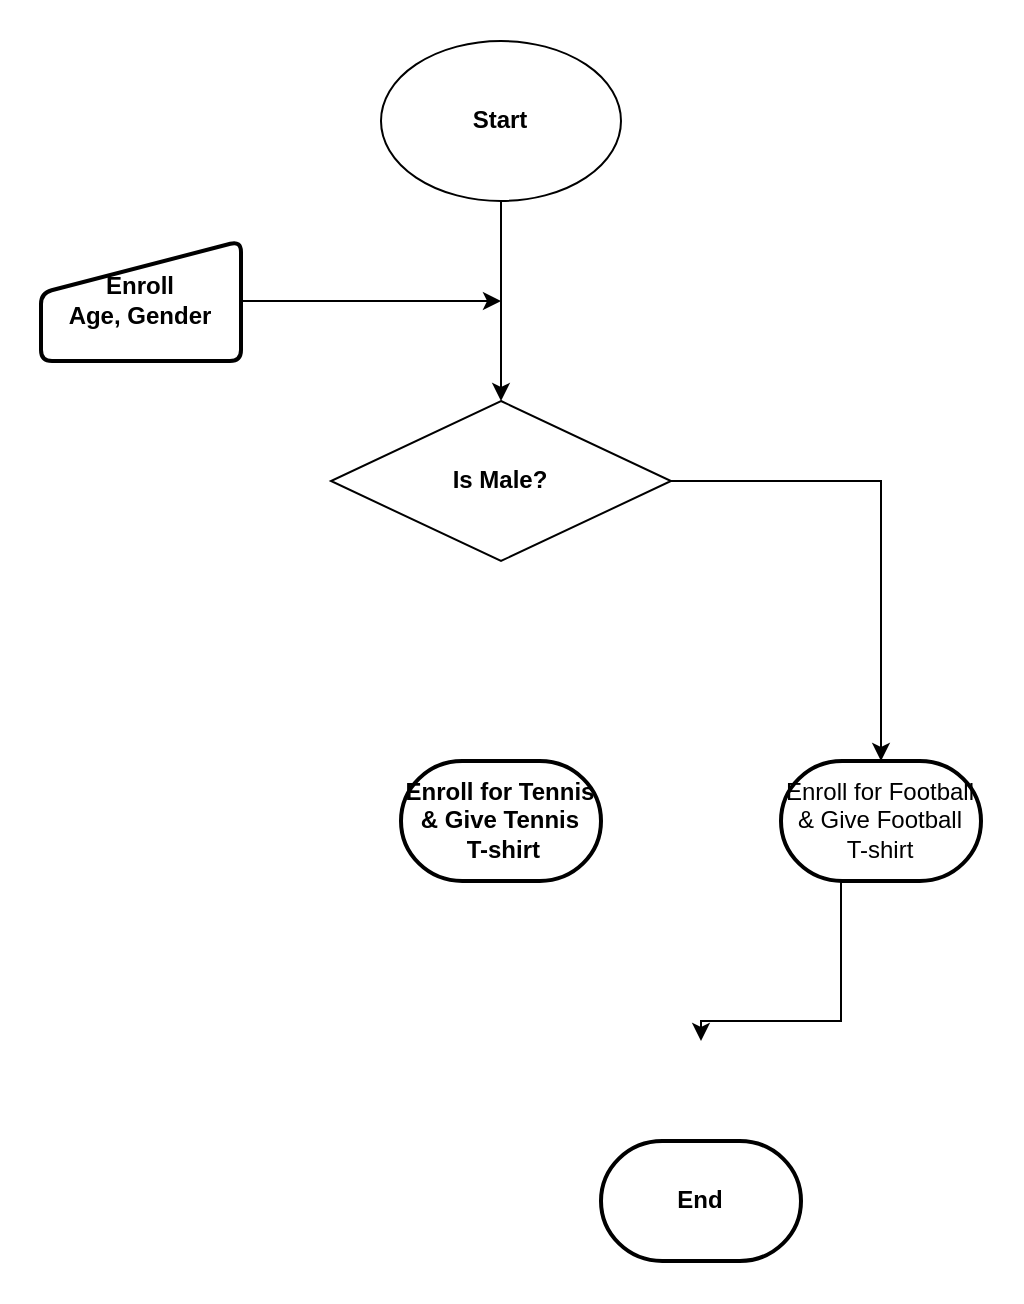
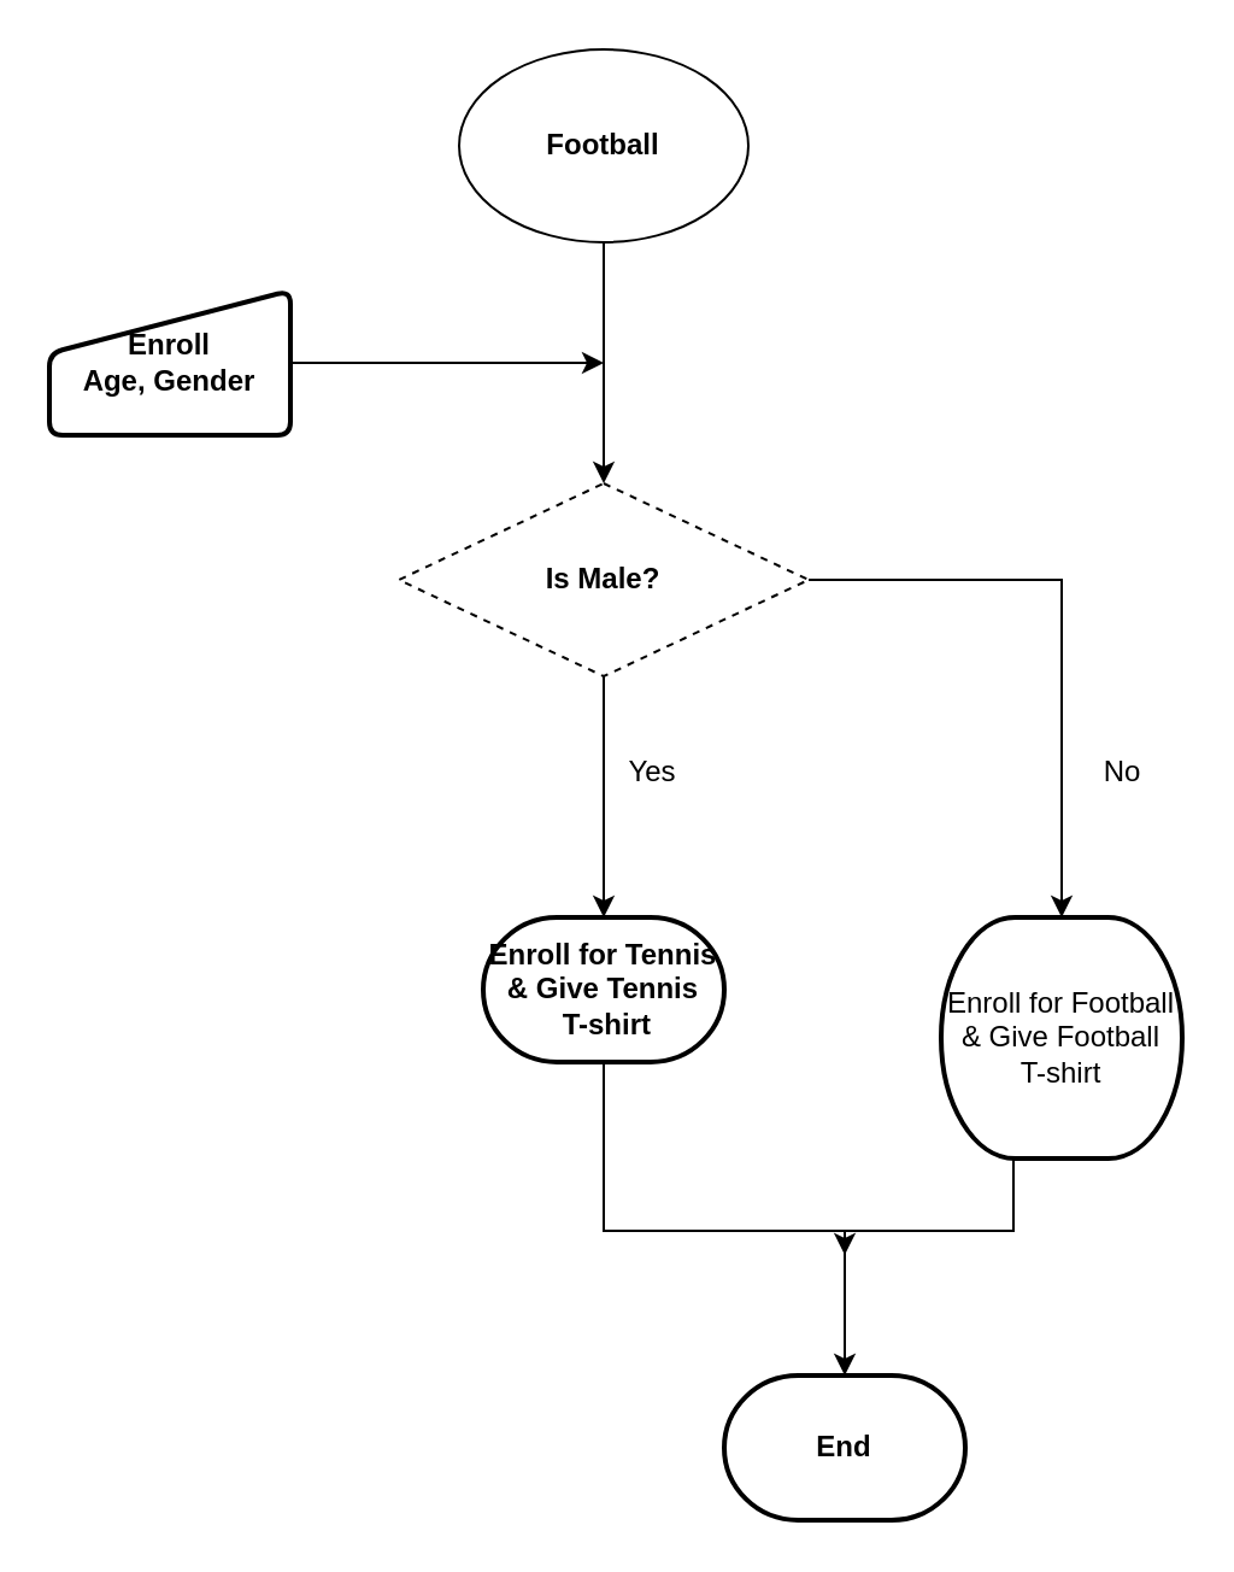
  <mxCell id="0" />
  <mxCell id="1" parent="0" />
  <mxCell id="2" style="edgeStyle=orthogonalEdgeStyle;rounded=0;orthogonalLoop=1;jettySize=auto;html=1;entryX=0.5;entryY=0;entryDx=0;entryDy=0;" edge="1" parent="1" source="3" target="6"><mxGeometry relative="1" as="geometry" /></mxCell>
- <mxCell id="3" value="&lt;b&gt;Start&lt;/b&gt;" style="ellipse;whiteSpace=wrap;html=1;" vertex="1" parent="1"><mxGeometry x="190" y="20" width="120" height="80" as="geometry" /></mxCell>
+ <mxCell id="3" value="&lt;b&gt;Football&lt;/b&gt;" style="ellipse;whiteSpace=wrap;html=1;" vertex="1" parent="1"><mxGeometry x="190" y="20" width="120" height="80" as="geometry" /></mxCell>
+ <mxCell id="4" style="edgeStyle=orthogonalEdgeStyle;rounded=0;orthogonalLoop=1;jettySize=auto;html=1;entryX=0.5;entryY=0;entryDx=0;entryDy=0;entryPerimeter=0;" edge="1" parent="1" source="6" target="10"><mxGeometry relative="1" as="geometry" /></mxCell>
  <mxCell id="5" style="edgeStyle=orthogonalEdgeStyle;rounded=0;orthogonalLoop=1;jettySize=auto;html=1;entryX=0.5;entryY=0;entryDx=0;entryDy=0;entryPerimeter=0;" edge="1" parent="1" source="6" target="13"><mxGeometry relative="1" as="geometry" /></mxCell>
- <mxCell id="6" value="&lt;b&gt;Is Male?&lt;/b&gt;" style="rhombus;whiteSpace=wrap;html=1;" vertex="1" parent="1"><mxGeometry x="165" y="200" width="170" height="80" as="geometry" /></mxCell>
+ <mxCell id="6" value="&lt;b&gt;Is Male?&lt;/b&gt;" style="rhombus;whiteSpace=wrap;html=1;dashed=1;" vertex="1" parent="1"><mxGeometry x="165" y="200" width="170" height="80" as="geometry" /></mxCell>
  <mxCell id="7" style="edgeStyle=orthogonalEdgeStyle;rounded=0;orthogonalLoop=1;jettySize=auto;html=1;" edge="1" parent="1" source="8"><mxGeometry relative="1" as="geometry"><mxPoint x="250" y="150" as="targetPoint" /></mxGeometry></mxCell>
  <mxCell id="8" value="&lt;b&gt;Enroll&lt;br&gt;Age, Gender&lt;/b&gt;" style="html=1;strokeWidth=2;shape=manualInput;whiteSpace=wrap;rounded=1;size=26;arcSize=11;" vertex="1" parent="1"><mxGeometry x="20" y="120" width="100" height="60" as="geometry" /></mxCell>
+ <mxCell id="9" style="edgeStyle=orthogonalEdgeStyle;rounded=0;orthogonalLoop=1;jettySize=auto;html=1;" edge="1" parent="1" source="10" target="15"><mxGeometry relative="1" as="geometry"><Array as="points"><mxPoint x="250" y="510" /><mxPoint x="350" y="510" /></Array></mxGeometry></mxCell>
  <mxCell id="10" value="&lt;b&gt;Enroll for Tennis&lt;br&gt;&amp;amp; Give Tennis&lt;br&gt;&amp;nbsp;T-shirt&lt;/b&gt;" style="strokeWidth=2;html=1;shape=mxgraph.flowchart.terminator;whiteSpace=wrap;" vertex="1" parent="1"><mxGeometry x="200" y="380" width="100" height="60" as="geometry" /></mxCell>
+ <mxCell id="11" value="Yes" style="text;html=1;align=center;verticalAlign=middle;resizable=0;points=[];autosize=1;" vertex="1" parent="1"><mxGeometry x="250" y="310" width="40" height="20" as="geometry" /></mxCell>
  <mxCell id="12" style="edgeStyle=orthogonalEdgeStyle;rounded=0;orthogonalLoop=1;jettySize=auto;html=1;" edge="1" parent="1" source="13"><mxGeometry relative="1" as="geometry"><mxPoint x="350" y="520" as="targetPoint" /><Array as="points"><mxPoint x="420" y="510" /><mxPoint x="350" y="510" /></Array></mxGeometry></mxCell>
- <mxCell id="13" value="Enroll for Football&lt;br&gt;&amp;amp; Give Football&lt;br&gt;T-shirt" style="strokeWidth=2;html=1;shape=mxgraph.flowchart.terminator;whiteSpace=wrap;" vertex="1" parent="1"><mxGeometry x="390" y="380" width="100" height="60" as="geometry" /></mxCell>
+ <mxCell id="13" value="Enroll for Football&lt;br&gt;&amp;amp; Give Football&lt;br&gt;T-shirt" style="strokeWidth=2;html=1;shape=mxgraph.flowchart.terminator;whiteSpace=wrap;" vertex="1" parent="1"><mxGeometry x="390" y="380" width="100" height="100" as="geometry" /></mxCell>
+ <mxCell id="14" value="No" style="text;html=1;align=center;verticalAlign=middle;resizable=0;points=[];autosize=1;" vertex="1" parent="1"><mxGeometry x="450" y="310" width="30" height="20" as="geometry" /></mxCell>
  <mxCell id="15" value="&lt;b&gt;End&lt;/b&gt;" style="strokeWidth=2;html=1;shape=mxgraph.flowchart.terminator;whiteSpace=wrap;" vertex="1" parent="1"><mxGeometry x="300" y="570" width="100" height="60" as="geometry" /></mxCell>
